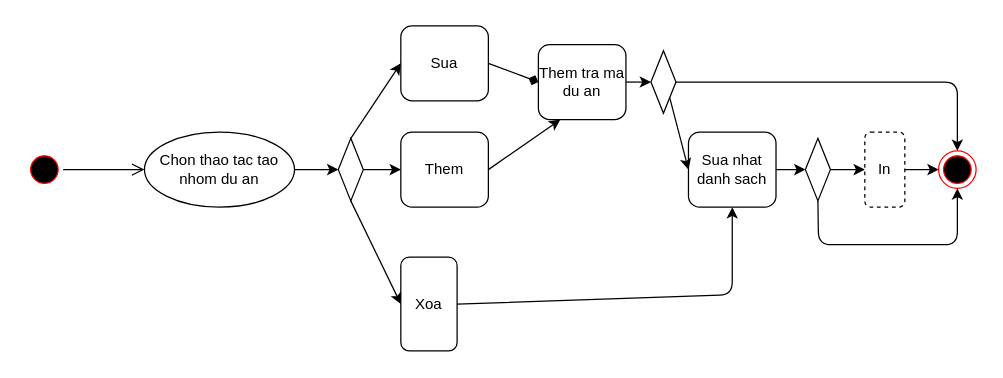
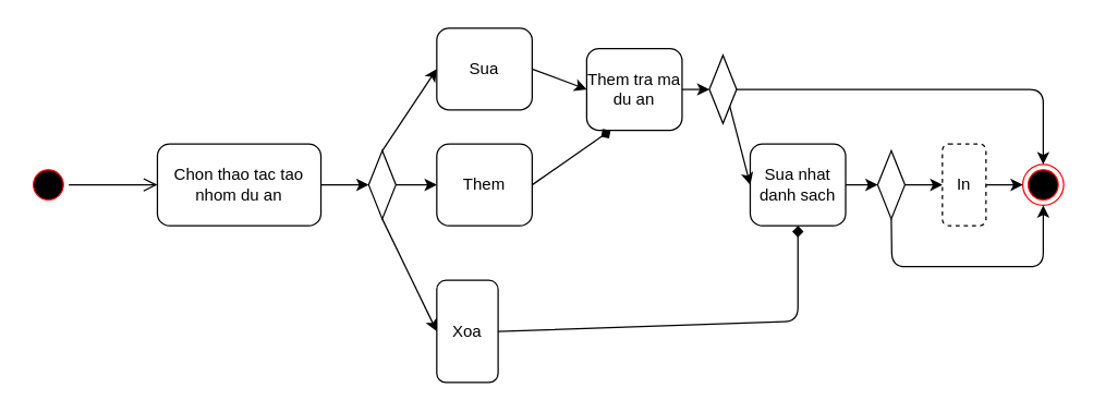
  <mxCell id="0" />
  <mxCell id="1" parent="0" />
  <mxCell id="2" value="" style="ellipse;html=1;shape=startState;fillColor=#000000;strokeColor=#ff0000;" vertex="1" parent="1"><mxGeometry x="20" y="120" width="30" height="30" as="geometry" /></mxCell>
  <mxCell id="3" value="" style="edgeStyle=orthogonalEdgeStyle;html=1;verticalAlign=bottom;endArrow=open;endSize=8;strokeColor=#000000;entryX=0;entryY=0.5;entryDx=0;entryDy=0;" edge="1" source="2" parent="1" target="4"><mxGeometry relative="1" as="geometry"><mxPoint x="235" y="135" as="targetPoint" /><Array as="points"><mxPoint x="100" y="135" /><mxPoint x="100" y="135" /></Array></mxGeometry></mxCell>
- <mxCell id="4" value="Chon thao tac tao nhom du an" style="ellipse;whiteSpace=wrap;html=1;" vertex="1" parent="1"><mxGeometry x="115" y="105" width="120" height="60" as="geometry" /></mxCell>
+ <mxCell id="4" value="Chon thao tac tao nhom du an" style="rounded=1;whiteSpace=wrap;html=1;" vertex="1" parent="1"><mxGeometry x="115" y="105" width="120" height="60" as="geometry" /></mxCell>
  <mxCell id="5" value="" style="endArrow=classic;html=1;exitX=1;exitY=0.5;exitDx=0;exitDy=0;entryX=0;entryY=0.5;entryDx=0;entryDy=0;" edge="1" parent="1" source="4"><mxGeometry width="50" height="50" relative="1" as="geometry"><mxPoint x="140" y="295" as="sourcePoint" /><mxPoint x="270" y="135" as="targetPoint" /></mxGeometry></mxCell>
  <mxCell id="6" value="" style="rhombus;whiteSpace=wrap;html=1;" vertex="1" parent="1"><mxGeometry x="270" y="110" width="20" height="50" as="geometry" /></mxCell>
  <mxCell id="7" value="Them" style="rounded=1;whiteSpace=wrap;html=1;" vertex="1" parent="1"><mxGeometry x="320" y="105" width="70" height="60" as="geometry" /></mxCell>
  <mxCell id="8" value="" style="endArrow=classic;html=1;exitX=1;exitY=0.5;exitDx=0;exitDy=0;entryX=0;entryY=0.5;entryDx=0;entryDy=0;" edge="1" parent="1" source="6" target="7"><mxGeometry width="50" height="50" relative="1" as="geometry"><mxPoint x="140" y="355" as="sourcePoint" /><mxPoint x="190" y="305" as="targetPoint" /></mxGeometry></mxCell>
  <mxCell id="9" value="" style="ellipse;html=1;shape=endState;fillColor=#000000;strokeColor=#ff0000;" vertex="1" parent="1"><mxGeometry x="750" y="120" width="30" height="30" as="geometry" /></mxCell>
  <mxCell id="10" value="Xoa" style="rounded=1;whiteSpace=wrap;html=1;" vertex="1" parent="1"><mxGeometry x="320" y="205" width="45" height="75" as="geometry" /></mxCell>
  <mxCell id="11" value="Sua" style="rounded=1;whiteSpace=wrap;html=1;" vertex="1" parent="1"><mxGeometry x="320" y="20" width="70" height="60" as="geometry" /></mxCell>
  <mxCell id="12" value="" style="endArrow=classic;html=1;exitX=0.5;exitY=0;exitDx=0;exitDy=0;entryX=0;entryY=0.5;entryDx=0;entryDy=0;" edge="1" parent="1" source="6" target="11"><mxGeometry width="50" height="50" relative="1" as="geometry"><mxPoint x="230" y="255" as="sourcePoint" /><mxPoint x="280" y="205" as="targetPoint" /></mxGeometry></mxCell>
  <mxCell id="13" value="" style="endArrow=classic;html=1;exitX=0.5;exitY=1;exitDx=0;exitDy=0;entryX=0;entryY=0.5;entryDx=0;entryDy=0;" edge="1" parent="1" source="6" target="10"><mxGeometry width="50" height="50" relative="1" as="geometry"><mxPoint x="190" y="275" as="sourcePoint" /><mxPoint x="240" y="225" as="targetPoint" /></mxGeometry></mxCell>
  <mxCell id="14" value="Them tra ma du an" style="rounded=1;whiteSpace=wrap;html=1;" vertex="1" parent="1"><mxGeometry x="430" y="35" width="70" height="60" as="geometry" /></mxCell>
- <mxCell id="15" value="" style="endArrow=diamond;html=1;exitX=1;exitY=0.5;exitDx=0;exitDy=0;entryX=0;entryY=0.5;entryDx=0;entryDy=0;" edge="1" parent="1" source="11" target="14"><mxGeometry width="50" height="50" relative="1" as="geometry"><mxPoint x="450" y="75" as="sourcePoint" /><mxPoint x="500" y="25" as="targetPoint" /></mxGeometry></mxCell>
- <mxCell id="16" value="" style="endArrow=classic;html=1;exitX=1;exitY=0.5;exitDx=0;exitDy=0;entryX=0.25;entryY=1;entryDx=0;entryDy=0;" edge="1" parent="1" source="7" target="14"><mxGeometry width="50" height="50" relative="1" as="geometry"><mxPoint x="130" y="315" as="sourcePoint" /><mxPoint x="180" y="265" as="targetPoint" /></mxGeometry></mxCell>
+ <mxCell id="15" value="" style="endArrow=classic;html=1;exitX=1;exitY=0.5;exitDx=0;exitDy=0;entryX=0;entryY=0.5;entryDx=0;entryDy=0;" edge="1" parent="1" source="11" target="14"><mxGeometry width="50" height="50" relative="1" as="geometry"><mxPoint x="450" y="75" as="sourcePoint" /><mxPoint x="500" y="25" as="targetPoint" /></mxGeometry></mxCell>
+ <mxCell id="16" value="" style="endArrow=diamond;html=1;exitX=1;exitY=0.5;exitDx=0;exitDy=0;entryX=0.25;entryY=1;entryDx=0;entryDy=0;" edge="1" parent="1" source="7" target="14"><mxGeometry width="50" height="50" relative="1" as="geometry"><mxPoint x="130" y="315" as="sourcePoint" /><mxPoint x="180" y="265" as="targetPoint" /></mxGeometry></mxCell>
  <mxCell id="17" value="Sua nhat danh sach" style="rounded=1;whiteSpace=wrap;html=1;" vertex="1" parent="1"><mxGeometry x="550" y="105" width="70" height="60" as="geometry" /></mxCell>
  <mxCell id="18" value="" style="endArrow=classic;html=1;exitX=1;exitY=0.5;exitDx=0;exitDy=0;entryX=0;entryY=0.5;entryDx=0;entryDy=0;" edge="1" parent="1" source="14" target="19"><mxGeometry width="50" height="50" relative="1" as="geometry"><mxPoint x="560" y="385" as="sourcePoint" /><mxPoint x="510" y="195" as="targetPoint" /></mxGeometry></mxCell>
  <mxCell id="19" value="" style="rhombus;whiteSpace=wrap;html=1;" vertex="1" parent="1"><mxGeometry x="520" y="40" width="20" height="50" as="geometry" /></mxCell>
  <mxCell id="20" value="" style="endArrow=classic;html=1;exitX=1;exitY=1;exitDx=0;exitDy=0;entryX=0;entryY=0.5;entryDx=0;entryDy=0;" edge="1" parent="1" source="19" target="17"><mxGeometry width="50" height="50" relative="1" as="geometry"><mxPoint x="450" y="355" as="sourcePoint" /><mxPoint x="500" y="305" as="targetPoint" /></mxGeometry></mxCell>
  <mxCell id="21" value="" style="endArrow=classic;html=1;exitX=1;exitY=0.5;exitDx=0;exitDy=0;entryX=0.5;entryY=0;entryDx=0;entryDy=0;" edge="1" parent="1" source="19" target="9"><mxGeometry width="50" height="50" relative="1" as="geometry"><mxPoint x="480" y="285" as="sourcePoint" /><mxPoint x="530" y="235" as="targetPoint" /><Array as="points"><mxPoint x="765" y="65" /></Array></mxGeometry></mxCell>
- <mxCell id="22" value="" style="endArrow=classic;html=1;exitX=1;exitY=0.5;exitDx=0;exitDy=0;entryX=0.5;entryY=1;entryDx=0;entryDy=0;" edge="1" parent="1" source="10" target="17"><mxGeometry width="50" height="50" relative="1" as="geometry"><mxPoint x="320" y="355" as="sourcePoint" /><mxPoint x="580" y="235" as="targetPoint" /><Array as="points"><mxPoint x="585" y="235" /></Array></mxGeometry></mxCell>
+ <mxCell id="22" value="" style="endArrow=diamond;html=1;exitX=1;exitY=0.5;exitDx=0;exitDy=0;entryX=0.5;entryY=1;entryDx=0;entryDy=0;" edge="1" parent="1" source="10" target="17"><mxGeometry width="50" height="50" relative="1" as="geometry"><mxPoint x="320" y="355" as="sourcePoint" /><mxPoint x="580" y="235" as="targetPoint" /><Array as="points"><mxPoint x="585" y="235" /></Array></mxGeometry></mxCell>
  <mxCell id="23" value="" style="rhombus;whiteSpace=wrap;html=1;" vertex="1" parent="1"><mxGeometry x="643.5" y="110" width="20" height="50" as="geometry" /></mxCell>
  <mxCell id="24" value="" style="endArrow=classic;html=1;exitX=1;exitY=0.5;exitDx=0;exitDy=0;entryX=0;entryY=0.5;entryDx=0;entryDy=0;" edge="1" parent="1" source="17" target="23"><mxGeometry width="50" height="50" relative="1" as="geometry"><mxPoint x="600" y="325" as="sourcePoint" /><mxPoint x="650" y="275" as="targetPoint" /></mxGeometry></mxCell>
  <mxCell id="25" value="" style="endArrow=classic;html=1;exitX=1;exitY=0.5;exitDx=0;exitDy=0;entryX=0;entryY=0.5;entryDx=0;entryDy=0;" edge="1" parent="1" source="23" target="26"><mxGeometry width="50" height="50" relative="1" as="geometry"><mxPoint x="670" y="365" as="sourcePoint" /><mxPoint x="720" y="315" as="targetPoint" /></mxGeometry></mxCell>
  <mxCell id="26" value="In" style="rounded=1;whiteSpace=wrap;html=1;dashed=1;" vertex="1" parent="1"><mxGeometry x="691" y="105" width="32" height="60" as="geometry" /></mxCell>
  <mxCell id="27" value="" style="endArrow=classic;html=1;exitX=0.5;exitY=1;exitDx=0;exitDy=0;entryX=0.5;entryY=1;entryDx=0;entryDy=0;" edge="1" parent="1" source="23" target="9"><mxGeometry width="50" height="50" relative="1" as="geometry"><mxPoint x="660" y="395" as="sourcePoint" /><mxPoint x="710" y="345" as="targetPoint" /><Array as="points"><mxPoint x="654" y="195" /><mxPoint x="765" y="195" /></Array></mxGeometry></mxCell>
  <mxCell id="28" value="" style="endArrow=classic;html=1;exitX=1;exitY=0.5;exitDx=0;exitDy=0;entryX=0;entryY=0.5;entryDx=0;entryDy=0;" edge="1" parent="1" source="26" target="9"><mxGeometry width="50" height="50" relative="1" as="geometry"><mxPoint x="640" y="305" as="sourcePoint" /><mxPoint x="690" y="255" as="targetPoint" /></mxGeometry></mxCell>
